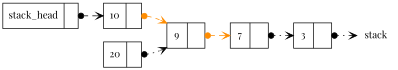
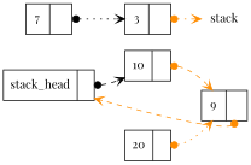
  digraph {
    fontname="Playfair Display"
    rankdir=LR
    node [fontname="Playfair Display" shape=record]
    edge [arrowhead=vee arrowtail=dot color=black dir=both fontname="Playfair Display" style=dashed tailclip=false tailport=next]
    n1 [label="{ stack_head | <next>  }"]
    n2 [label="{ 10 | <next>  }"]
    n3 [label="{ 9 | <next>  }"]
    n4 [label="{ 3 | <next>  }"]
    n5 [label=stack shape=none]
    n6 [label="{ 7 | <next>  }"]
    n7 [label="{ 20 | <next>  }"]
    n1 -> n2
    n2 -> n3 [color=darkorange]
-   n3 -> n6 [color=darkorange]
-   n4 -> n5 [style=dotted]
+   n3 -> n1 [color=darkorange]
+   n4 -> n5 [color=darkorange style=dotted]
    n6 -> n4 [style=dotted]
-   n7 -> n3 [style=dotted]
+   n7 -> n3 [color=darkorange style=dotted]
  }
